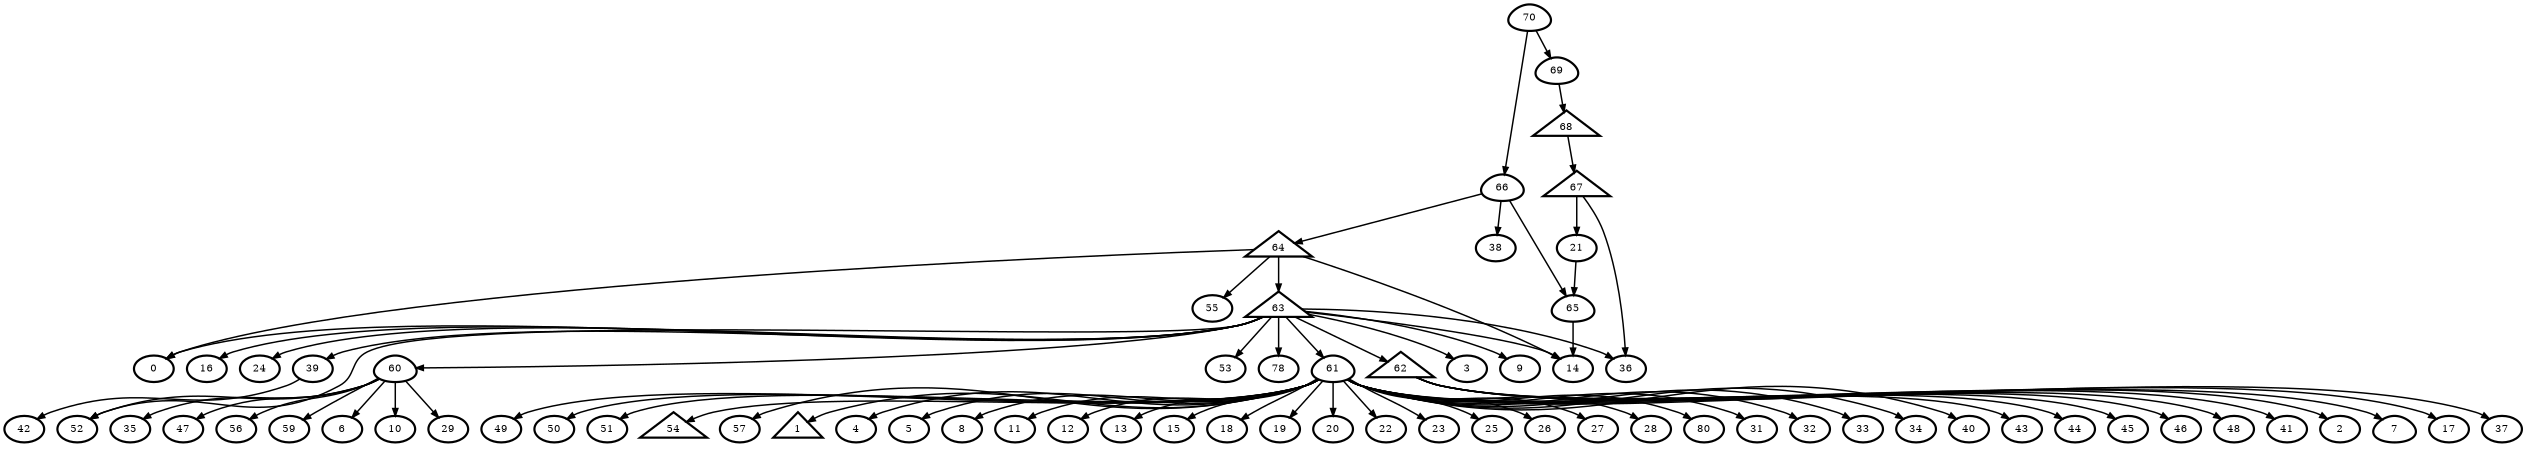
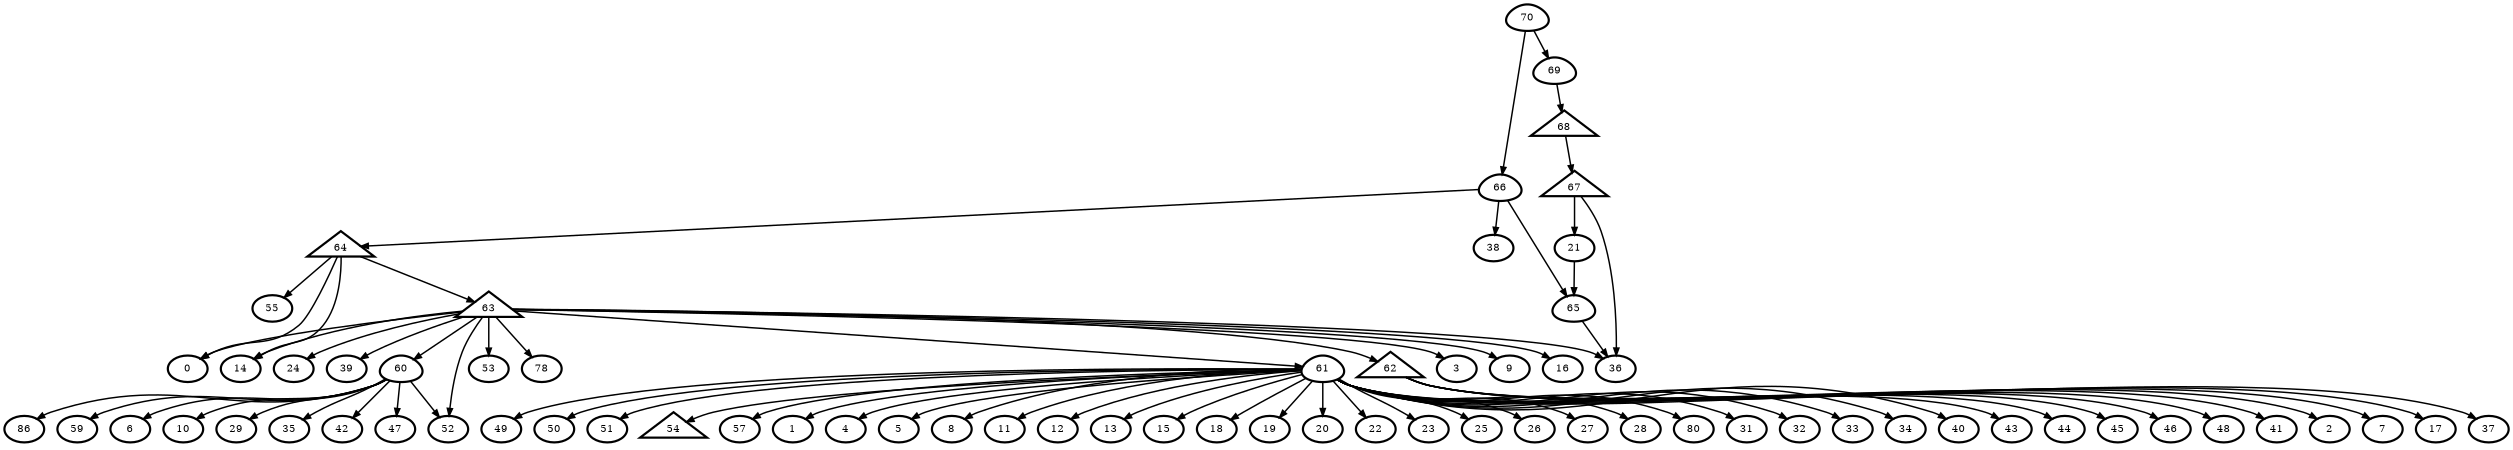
  digraph {
    node [penwidth=3]
    edge [penwidth=2]
    n1 [label=0]
-   n2 [label=1 shape=triangle]
+   n2 [label=1]
    n3 [label=2]
    n4 [label=3]
    n5 [label=4]
    n6 [label=5]
    n7 [label=6]
-   n8 [label=7 shape=egg]
+   n8 [label=7]
    n9 [label=8]
    n10 [label=9]
    n11 [label=10]
    n12 [label=11]
    n13 [label=12]
    n14 [label=13]
    n15 [label=14]
    n16 [label=15]
    n17 [label=16]
    n18 [label=17]
    n19 [label=18]
    n20 [label=19]
    n21 [label=20]
    n22 [label=21]
    n23 [label=65 shape=egg]
    n24 [label=22]
    n25 [label=23]
    n26 [label=24]
    n27 [label=25]
    n28 [label=26]
    n29 [label=27]
    n30 [label=28]
    n31 [label=29]
    n32 [label=80]
    n33 [label=31]
    n34 [label=32]
    n35 [label=33]
    n36 [label=34]
    n37 [label=35]
    n38 [label=36]
    n39 [label=37]
    n40 [label=38]
    n41 [label=39]
    n42 [label=40]
    n43 [label=41]
    n44 [label=42]
    n45 [label=43]
    n46 [label=44]
    n47 [label=45]
    n48 [label=46]
    n49 [label=47]
    n50 [label=48]
    n51 [label=49]
    n52 [label=50]
    n53 [label=51]
    n54 [label=52]
    n55 [label=53]
    n56 [label=54 shape=triangle]
    n57 [label=55]
-   n58 [label=56]
+   n58 [label=86]
    n59 [label=57]
    n60 [label=78]
    n61 [label=59]
    n62 [label=60 shape=egg]
    n63 [label=61 shape=egg]
    n64 [label=66 shape=egg]
    n65 [label=64 shape=triangle]
    n66 [label=63 shape=triangle]
    n67 [label=69 shape=egg]
    n68 [label=68 shape=triangle]
    n69 [label=67 shape=triangle]
    n70 [label=62 shape=triangle]
    n71 [label=70 shape=egg]
    n22 -> n23
-   n23 -> n15
+   n23 -> n38
    n62 -> n7
    n62 -> n11
    n62 -> n31
    n62 -> n37
-   n41 -> n44
+   n62 -> n44
    n62 -> n49
    n62 -> n54
    n62 -> n58
    n62 -> n61
    n63 -> n2
    n63 -> n5
    n63 -> n6
    n63 -> n9
    n63 -> n12
    n63 -> n13
    n63 -> n14
    n63 -> n16
    n63 -> n19
    n63 -> n20
    n63 -> n21
    n63 -> n24
    n63 -> n25
    n63 -> n27
    n63 -> n28
    n63 -> n29
    n63 -> n30
    n63 -> n32
    n63 -> n33
    n63 -> n34
    n63 -> n35
    n63 -> n36
    n63 -> n42
    n63 -> n45
    n63 -> n46
    n63 -> n47
    n63 -> n48
    n63 -> n50
    n63 -> n51
    n63 -> n52
    n63 -> n53
    n63 -> n56
    n63 -> n59
    n64 -> n23
    n64 -> n40
    n64 -> n65
    n65 -> n1
    n65 -> n15
    n65 -> n57
    n65 -> n66
    n66 -> n1
    n66 -> n4
    n66 -> n10
    n66 -> n15
    n66 -> n17
    n66 -> n26
    n66 -> n38
    n66 -> n41
    n66 -> n54
    n66 -> n55
    n66 -> n60
    n66 -> n62
    n66 -> n63
    n66 -> n70
    n67 -> n68
    n68 -> n69
    n69 -> n22
    n69 -> n38
    n70 -> n3
    n70 -> n8
    n70 -> n18
    n70 -> n39
    n70 -> n43
    n71 -> n64
    n71 -> n67
  }
